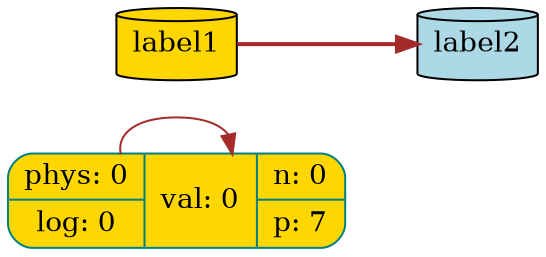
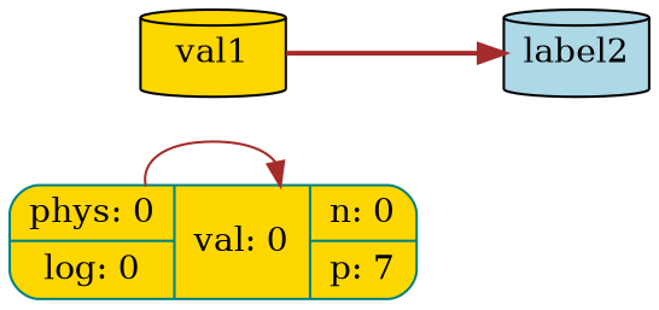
  digraph {
    rankdir=LR
    node [color=black fillcolor=gold shape=cylinder style=filled]
    edge [color=brown]
    n1 [color=teal label="{{phys: 0 | log: 0} | val: 0 | {n: 0 | p: 7} }" shape=record style="rounded, filled,filled"]
    label2 [fillcolor=lightblue]
-   label1
+   label1 [label=val1]
    n1 -> n1 [style=solid]
    label1 -> label2 [style=bold]
  }
